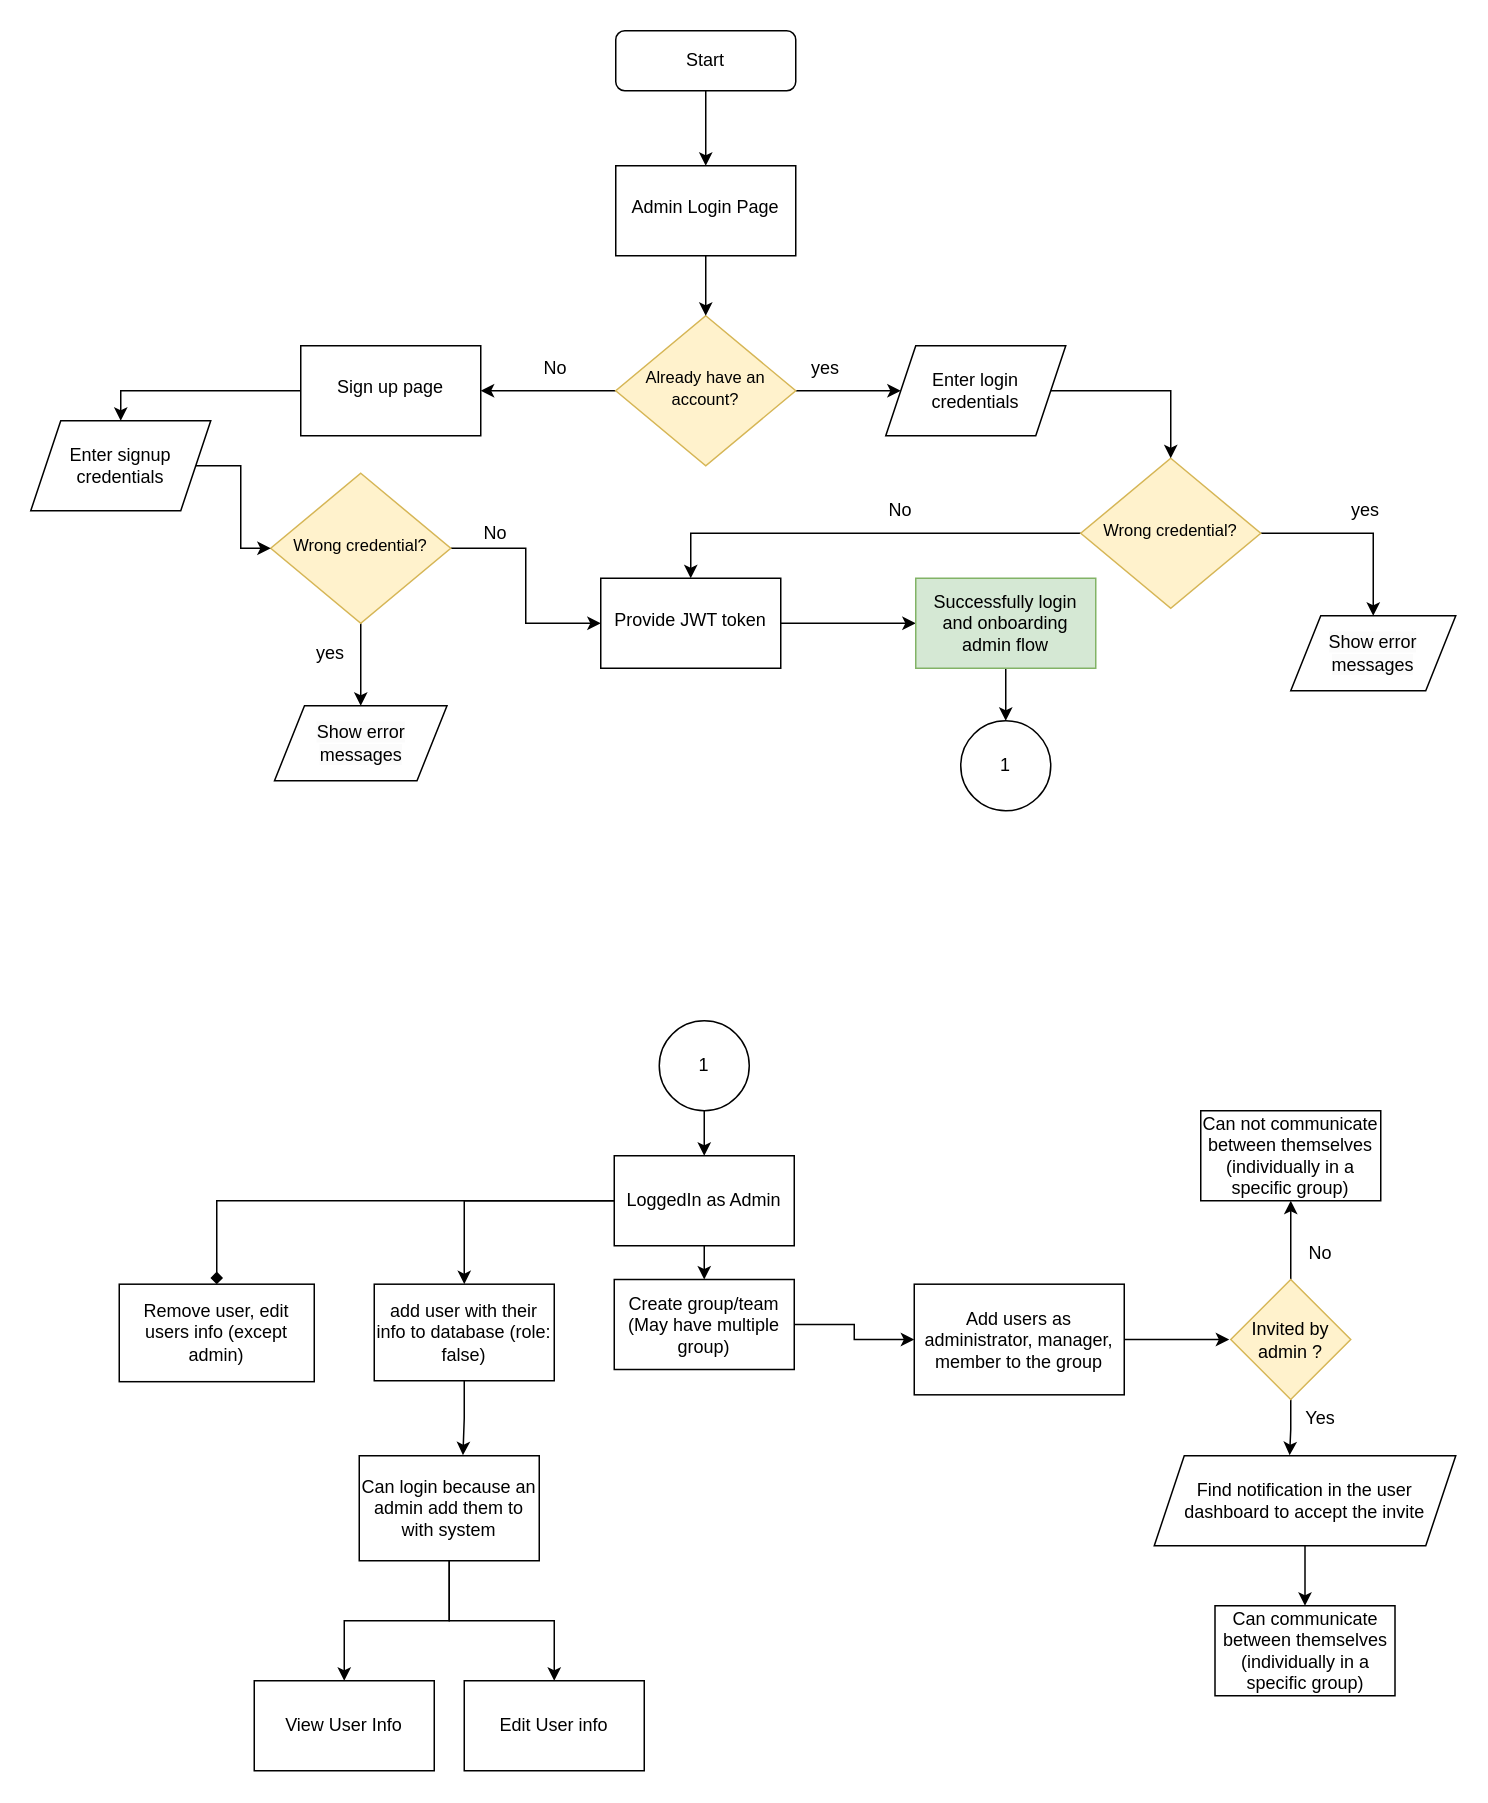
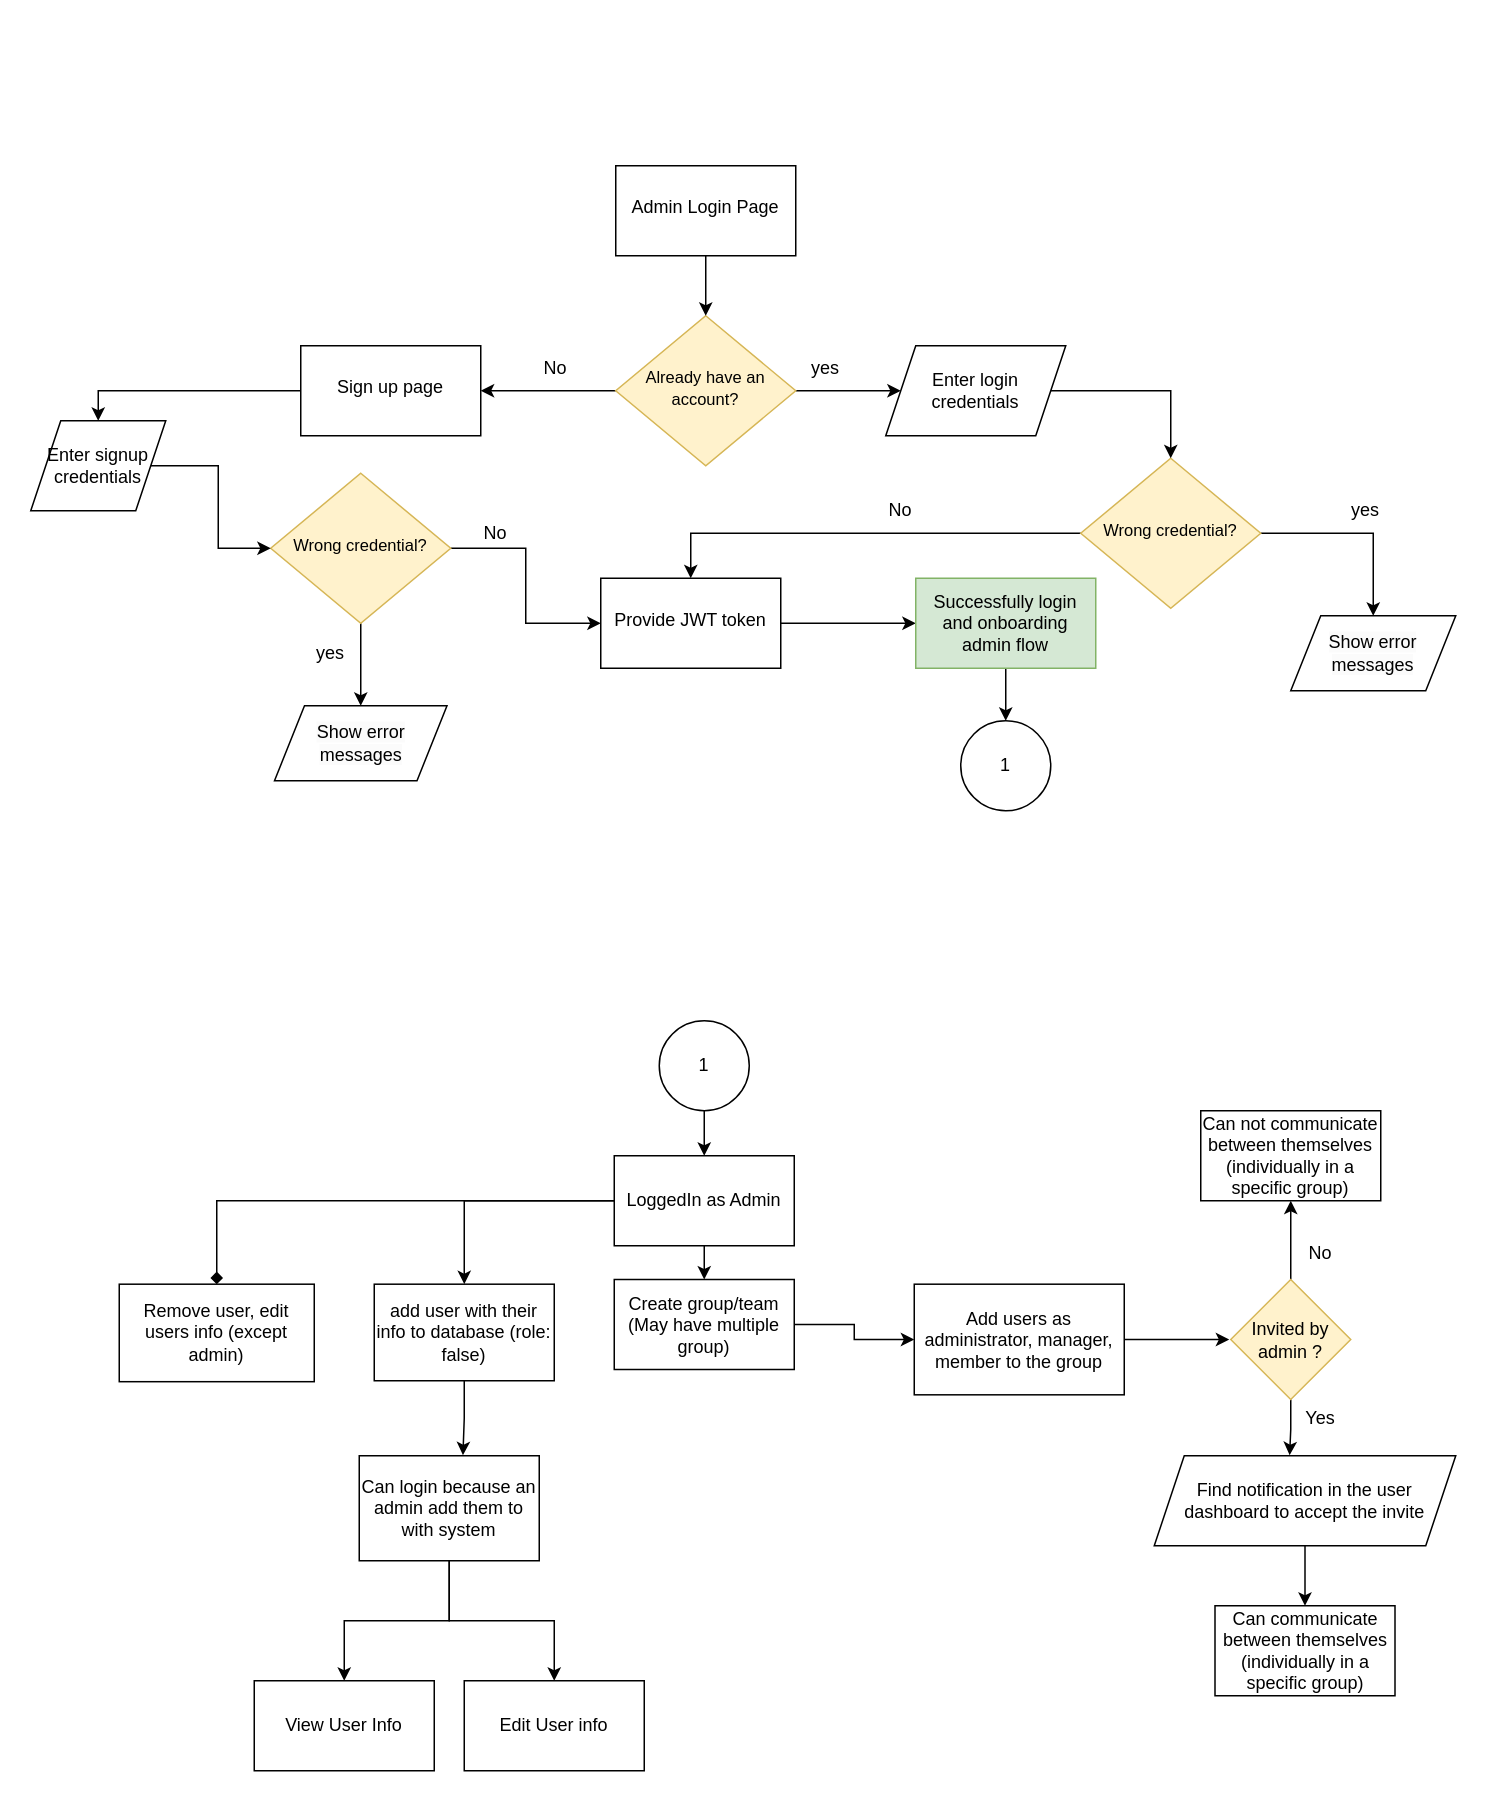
  <mxCell id="0" />
  <mxCell id="1" parent="0" />
  <mxCell id="2" value="" style="edgeStyle=orthogonalEdgeStyle;rounded=0;orthogonalLoop=1;jettySize=auto;html=1;" edge="1" parent="1" source="4" target="6"><mxGeometry relative="1" as="geometry" /></mxCell>
  <mxCell id="3" style="edgeStyle=orthogonalEdgeStyle;rounded=0;orthogonalLoop=1;jettySize=auto;html=1;entryX=0;entryY=0.5;entryDx=0;entryDy=0;" edge="1" parent="1" source="4" target="54"><mxGeometry relative="1" as="geometry"><mxPoint x="594" y="260" as="targetPoint" /></mxGeometry></mxCell>
  <mxCell id="4" value="&lt;font style=&quot;font-size: 11px;&quot;&gt;Already have an account?&lt;/font&gt;" style="rhombus;whiteSpace=wrap;html=1;shadow=0;fontFamily=Helvetica;fontSize=12;align=center;strokeWidth=1;spacing=6;spacingTop=-4;fillColor=#fff2cc;strokeColor=#d6b656;" parent="1" vertex="1"><mxGeometry x="410" y="210" width="120" height="100" as="geometry" /></mxCell>
  <mxCell id="5" style="edgeStyle=orthogonalEdgeStyle;rounded=0;orthogonalLoop=1;jettySize=auto;html=1;entryX=0.5;entryY=0;entryDx=0;entryDy=0;" edge="1" parent="1" source="6" target="48"><mxGeometry relative="1" as="geometry" /></mxCell>
  <mxCell id="6" value="Sign up page" style="whiteSpace=wrap;html=1;shadow=0;strokeWidth=1;spacing=6;spacingTop=-4;" vertex="1" parent="1"><mxGeometry x="200" y="230" width="120" height="60" as="geometry" /></mxCell>
  <mxCell id="7" value="No" style="text;strokeColor=none;align=center;fillColor=none;html=1;verticalAlign=middle;whiteSpace=wrap;rounded=0;" vertex="1" parent="1"><mxGeometry x="340" y="230" width="60" height="30" as="geometry" /></mxCell>
  <mxCell id="8" style="edgeStyle=orthogonalEdgeStyle;rounded=0;orthogonalLoop=1;jettySize=auto;html=1;entryX=0;entryY=0.5;entryDx=0;entryDy=0;" edge="1" parent="1" source="9" target="51"><mxGeometry relative="1" as="geometry" /></mxCell>
  <mxCell id="9" value="Provide JWT token" style="whiteSpace=wrap;html=1;shadow=0;strokeWidth=1;spacing=6;spacingTop=-4;" vertex="1" parent="1"><mxGeometry x="400" y="385" width="120" height="60" as="geometry" /></mxCell>
  <mxCell id="10" value="yes" style="text;strokeColor=none;align=center;fillColor=none;html=1;verticalAlign=middle;whiteSpace=wrap;rounded=0;" vertex="1" parent="1"><mxGeometry x="190" y="420" width="60" height="30" as="geometry" /></mxCell>
  <mxCell id="11" value="yes" style="text;strokeColor=none;align=center;fillColor=none;html=1;verticalAlign=middle;whiteSpace=wrap;rounded=0;" vertex="1" parent="1"><mxGeometry x="880" y="325" width="60" height="30" as="geometry" /></mxCell>
  <mxCell id="12" style="edgeStyle=orthogonalEdgeStyle;rounded=0;orthogonalLoop=1;jettySize=auto;html=1;entryX=0;entryY=0.5;entryDx=0;entryDy=0;" edge="1" parent="1" source="14" target="9"><mxGeometry relative="1" as="geometry" /></mxCell>
  <mxCell id="13" style="edgeStyle=orthogonalEdgeStyle;rounded=0;orthogonalLoop=1;jettySize=auto;html=1;entryX=0.5;entryY=0;entryDx=0;entryDy=0;" edge="1" parent="1" source="14" target="52"><mxGeometry relative="1" as="geometry" /></mxCell>
  <mxCell id="14" value="&lt;font style=&quot;font-size: 11px;&quot;&gt;Wrong credential?&lt;/font&gt;" style="rhombus;whiteSpace=wrap;html=1;shadow=0;fontFamily=Helvetica;fontSize=12;align=center;strokeWidth=1;spacing=6;spacingTop=-4;fillColor=#fff2cc;strokeColor=#d6b656;" vertex="1" parent="1"><mxGeometry x="180" y="315" width="120" height="100" as="geometry" /></mxCell>
  <mxCell id="15" style="edgeStyle=orthogonalEdgeStyle;rounded=0;orthogonalLoop=1;jettySize=auto;html=1;entryX=0.5;entryY=0;entryDx=0;entryDy=0;" edge="1" parent="1" source="17" target="9"><mxGeometry relative="1" as="geometry" /></mxCell>
  <mxCell id="16" style="edgeStyle=orthogonalEdgeStyle;rounded=0;orthogonalLoop=1;jettySize=auto;html=1;" edge="1" parent="1" source="17" target="53"><mxGeometry relative="1" as="geometry"><mxPoint x="930" y="385" as="targetPoint" /></mxGeometry></mxCell>
  <mxCell id="17" value="&lt;font style=&quot;font-size: 11px;&quot;&gt;Wrong credential?&lt;/font&gt;" style="rhombus;whiteSpace=wrap;html=1;shadow=0;fontFamily=Helvetica;fontSize=12;align=center;strokeWidth=1;spacing=6;spacingTop=-4;fillColor=#fff2cc;strokeColor=#d6b656;" vertex="1" parent="1"><mxGeometry x="720" y="305" width="120" height="100" as="geometry" /></mxCell>
  <mxCell id="18" value="No" style="text;strokeColor=none;align=center;fillColor=none;html=1;verticalAlign=middle;whiteSpace=wrap;rounded=0;" vertex="1" parent="1"><mxGeometry x="570" y="325" width="60" height="30" as="geometry" /></mxCell>
  <mxCell id="19" value="yes" style="text;strokeColor=none;align=center;fillColor=none;html=1;verticalAlign=middle;whiteSpace=wrap;rounded=0;" vertex="1" parent="1"><mxGeometry x="520" y="230" width="60" height="30" as="geometry" /></mxCell>
  <mxCell id="20" value="1" style="ellipse;whiteSpace=wrap;html=1;aspect=fixed;" vertex="1" parent="1"><mxGeometry x="640" y="480" width="60" height="60" as="geometry" /></mxCell>
- <mxCell id="21" style="edgeStyle=orthogonalEdgeStyle;rounded=0;orthogonalLoop=1;jettySize=auto;html=1;entryX=0.5;entryY=0;entryDx=0;entryDy=0;" edge="1" parent="1" source="22" target="25"><mxGeometry relative="1" as="geometry" /></mxCell>
- <mxCell id="22" value="Start" style="rounded=1;whiteSpace=wrap;html=1;fontSize=12;glass=0;strokeWidth=1;shadow=0;" vertex="1" parent="1"><mxGeometry x="410" y="20" width="120" height="40" as="geometry" /></mxCell>
  <mxCell id="23" style="edgeStyle=orthogonalEdgeStyle;rounded=0;orthogonalLoop=1;jettySize=auto;html=1;entryX=0.5;entryY=0;entryDx=0;entryDy=0;exitX=1;exitY=0.5;exitDx=0;exitDy=0;" edge="1" parent="1" source="54" target="17"><mxGeometry relative="1" as="geometry"><mxPoint x="714" y="260" as="sourcePoint" /></mxGeometry></mxCell>
  <mxCell id="24" style="edgeStyle=orthogonalEdgeStyle;rounded=0;orthogonalLoop=1;jettySize=auto;html=1;entryX=0.5;entryY=0;entryDx=0;entryDy=0;" edge="1" parent="1" source="25" target="4"><mxGeometry relative="1" as="geometry" /></mxCell>
  <mxCell id="25" value="Admin Login Page" style="whiteSpace=wrap;html=1;shadow=0;strokeWidth=1;spacing=6;spacingTop=-4;" vertex="1" parent="1"><mxGeometry x="410" y="110" width="120" height="60" as="geometry" /></mxCell>
  <mxCell id="26" value="" style="edgeStyle=orthogonalEdgeStyle;rounded=0;orthogonalLoop=1;jettySize=auto;html=1;" edge="1" parent="1" source="27" target="42"><mxGeometry relative="1" as="geometry" /></mxCell>
  <mxCell id="27" value="1" style="ellipse;whiteSpace=wrap;html=1;aspect=fixed;" vertex="1" parent="1"><mxGeometry x="439" y="680" width="60" height="60" as="geometry" /></mxCell>
  <mxCell id="28" style="edgeStyle=orthogonalEdgeStyle;rounded=0;orthogonalLoop=1;jettySize=auto;html=1;entryX=0;entryY=0.5;entryDx=0;entryDy=0;" edge="1" parent="1" source="29" target="35"><mxGeometry relative="1" as="geometry" /></mxCell>
  <mxCell id="29" value="Create group/team (May have multiple group)" style="whiteSpace=wrap;html=1;" vertex="1" parent="1"><mxGeometry x="409" y="852.5" width="120" height="60" as="geometry" /></mxCell>
  <mxCell id="30" value="" style="edgeStyle=orthogonalEdgeStyle;rounded=0;orthogonalLoop=1;jettySize=auto;html=1;" edge="1" parent="1" source="32" target="37"><mxGeometry relative="1" as="geometry" /></mxCell>
  <mxCell id="31" value="" style="edgeStyle=orthogonalEdgeStyle;rounded=0;orthogonalLoop=1;jettySize=auto;html=1;" edge="1" parent="1" source="32" target="38"><mxGeometry relative="1" as="geometry" /></mxCell>
  <mxCell id="32" value="Can login because an admin add them to with system" style="whiteSpace=wrap;html=1;" vertex="1" parent="1"><mxGeometry x="239" y="970" width="120" height="70" as="geometry" /></mxCell>
  <mxCell id="33" value="Can not communicate between themselves (individually in a specific group)" style="whiteSpace=wrap;html=1;" vertex="1" parent="1"><mxGeometry x="800" y="740" width="120" height="60" as="geometry" /></mxCell>
  <mxCell id="34" style="edgeStyle=orthogonalEdgeStyle;rounded=0;orthogonalLoop=1;jettySize=auto;html=1;" edge="1" parent="1" source="35"><mxGeometry relative="1" as="geometry"><mxPoint x="819" y="892.505" as="targetPoint" /></mxGeometry></mxCell>
  <mxCell id="35" value="Add users as administrator, manager, member to the group" style="whiteSpace=wrap;html=1;" vertex="1" parent="1"><mxGeometry x="609" y="855.63" width="140" height="73.75" as="geometry" /></mxCell>
  <mxCell id="36" value="Remove user, edit users info (except admin)" style="whiteSpace=wrap;html=1;" vertex="1" parent="1"><mxGeometry x="79" y="855.63" width="130" height="65" as="geometry" /></mxCell>
  <mxCell id="37" value="View User Info" style="whiteSpace=wrap;html=1;" vertex="1" parent="1"><mxGeometry x="169" y="1120" width="120" height="60" as="geometry" /></mxCell>
  <mxCell id="38" value="Edit User info" style="whiteSpace=wrap;html=1;" vertex="1" parent="1"><mxGeometry x="309" y="1120" width="120" height="60" as="geometry" /></mxCell>
  <mxCell id="39" style="edgeStyle=orthogonalEdgeStyle;rounded=0;orthogonalLoop=1;jettySize=auto;html=1;entryX=0.5;entryY=0;entryDx=0;entryDy=0;" edge="1" parent="1" source="42" target="29"><mxGeometry relative="1" as="geometry" /></mxCell>
  <mxCell id="40" style="edgeStyle=orthogonalEdgeStyle;rounded=0;orthogonalLoop=1;jettySize=auto;html=1;entryX=0.5;entryY=0;entryDx=0;entryDy=0;endArrow=diamond;" edge="1" parent="1" source="42" target="36"><mxGeometry relative="1" as="geometry" /></mxCell>
  <mxCell id="41" style="edgeStyle=orthogonalEdgeStyle;rounded=0;orthogonalLoop=1;jettySize=auto;html=1;" edge="1" parent="1" source="42" target="44"><mxGeometry relative="1" as="geometry" /></mxCell>
  <mxCell id="42" value="LoggedIn as Admin" style="whiteSpace=wrap;html=1;" vertex="1" parent="1"><mxGeometry x="409" y="770" width="120" height="60" as="geometry" /></mxCell>
  <mxCell id="43" style="edgeStyle=orthogonalEdgeStyle;rounded=0;orthogonalLoop=1;jettySize=auto;html=1;entryX=0.576;entryY=-0.005;entryDx=0;entryDy=0;entryPerimeter=0;" edge="1" parent="1" source="44" target="32"><mxGeometry relative="1" as="geometry" /></mxCell>
  <mxCell id="44" value="add user with their info to database (role: false)" style="whiteSpace=wrap;html=1;" vertex="1" parent="1"><mxGeometry x="249" y="855.63" width="120" height="64.37" as="geometry" /></mxCell>
  <mxCell id="45" style="edgeStyle=orthogonalEdgeStyle;rounded=0;orthogonalLoop=1;jettySize=auto;html=1;entryX=0.5;entryY=0;entryDx=0;entryDy=0;" edge="1" parent="1" source="46" target="60"><mxGeometry relative="1" as="geometry" /></mxCell>
  <mxCell id="46" value="Find notification in the user dashboard to accept the invite" style="shape=parallelogram;perimeter=parallelogramPerimeter;whiteSpace=wrap;html=1;fixedSize=1;" vertex="1" parent="1"><mxGeometry x="769" y="970" width="201" height="60" as="geometry" /></mxCell>
  <mxCell id="47" style="edgeStyle=orthogonalEdgeStyle;rounded=0;orthogonalLoop=1;jettySize=auto;html=1;entryX=0;entryY=0.5;entryDx=0;entryDy=0;" edge="1" parent="1" source="48" target="14"><mxGeometry relative="1" as="geometry" /></mxCell>
- <mxCell id="48" value="Enter signup credentials" style="shape=parallelogram;perimeter=parallelogramPerimeter;whiteSpace=wrap;html=1;fixedSize=1;" vertex="1" parent="1"><mxGeometry x="20" y="280" width="120" height="60" as="geometry" /></mxCell>
+ <mxCell id="48" value="Enter signup credentials" style="shape=parallelogram;perimeter=parallelogramPerimeter;whiteSpace=wrap;html=1;fixedSize=1;" vertex="1" parent="1"><mxGeometry x="20" y="280" width="90" height="60" as="geometry" /></mxCell>
  <mxCell id="49" value="No" style="text;strokeColor=none;align=center;fillColor=none;html=1;verticalAlign=middle;whiteSpace=wrap;rounded=0;" vertex="1" parent="1"><mxGeometry x="300" y="340" width="60" height="30" as="geometry" /></mxCell>
  <mxCell id="50" style="edgeStyle=orthogonalEdgeStyle;rounded=0;orthogonalLoop=1;jettySize=auto;html=1;entryX=0.5;entryY=0;entryDx=0;entryDy=0;" edge="1" parent="1" source="51" target="20"><mxGeometry relative="1" as="geometry" /></mxCell>
  <mxCell id="51" value="Successfully login and onboarding admin flow" style="rounded=0;whiteSpace=wrap;html=1;fillColor=#d5e8d4;strokeColor=#82b366;" vertex="1" parent="1"><mxGeometry x="610" y="385" width="120" height="60" as="geometry" /></mxCell>
  <mxCell id="52" value="&lt;span style=&quot;color: rgb(0, 0, 0); font-family: Helvetica; font-size: 12px; font-style: normal; font-variant-ligatures: normal; font-variant-caps: normal; font-weight: 400; letter-spacing: normal; orphans: 2; text-align: center; text-indent: 0px; text-transform: none; widows: 2; word-spacing: 0px; -webkit-text-stroke-width: 0px; background-color: rgb(251, 251, 251); text-decoration-thickness: initial; text-decoration-style: initial; text-decoration-color: initial; float: none; display: inline !important;&quot;&gt;Show error &lt;br&gt;messages&lt;/span&gt;" style="shape=parallelogram;perimeter=parallelogramPerimeter;whiteSpace=wrap;html=1;fixedSize=1;" vertex="1" parent="1"><mxGeometry x="182.5" y="470" width="115" height="50" as="geometry" /></mxCell>
  <mxCell id="53" value="&lt;span style=&quot;color: rgb(0, 0, 0); font-family: Helvetica; font-size: 12px; font-style: normal; font-variant-ligatures: normal; font-variant-caps: normal; font-weight: 400; letter-spacing: normal; orphans: 2; text-align: center; text-indent: 0px; text-transform: none; widows: 2; word-spacing: 0px; -webkit-text-stroke-width: 0px; background-color: rgb(251, 251, 251); text-decoration-thickness: initial; text-decoration-style: initial; text-decoration-color: initial; float: none; display: inline !important;&quot;&gt;Show error &lt;br&gt;messages&lt;/span&gt;" style="shape=parallelogram;perimeter=parallelogramPerimeter;whiteSpace=wrap;html=1;fixedSize=1;" vertex="1" parent="1"><mxGeometry x="860" y="410" width="110" height="50" as="geometry" /></mxCell>
  <mxCell id="54" value="Enter login credentials" style="shape=parallelogram;perimeter=parallelogramPerimeter;whiteSpace=wrap;html=1;fixedSize=1;" vertex="1" parent="1"><mxGeometry x="590" y="230" width="120" height="60" as="geometry" /></mxCell>
  <mxCell id="55" style="edgeStyle=orthogonalEdgeStyle;rounded=0;orthogonalLoop=1;jettySize=auto;html=1;entryX=0.5;entryY=1;entryDx=0;entryDy=0;" edge="1" parent="1" source="57" target="33"><mxGeometry relative="1" as="geometry" /></mxCell>
  <mxCell id="56" style="edgeStyle=orthogonalEdgeStyle;rounded=0;orthogonalLoop=1;jettySize=auto;html=1;entryX=0.449;entryY=-0.006;entryDx=0;entryDy=0;entryPerimeter=0;" edge="1" parent="1" source="57" target="46"><mxGeometry relative="1" as="geometry" /></mxCell>
  <mxCell id="57" value="Invited by admin ?" style="rhombus;whiteSpace=wrap;html=1;fillColor=#fff2cc;strokeColor=#d6b656;" vertex="1" parent="1"><mxGeometry x="820" y="852.505" width="80" height="80" as="geometry" /></mxCell>
  <mxCell id="58" value="Yes" style="text;strokeColor=none;align=center;fillColor=none;html=1;verticalAlign=middle;whiteSpace=wrap;rounded=0;" vertex="1" parent="1"><mxGeometry x="850" y="929.99" width="60" height="30" as="geometry" /></mxCell>
  <mxCell id="59" value="No" style="text;strokeColor=none;align=center;fillColor=none;html=1;verticalAlign=middle;whiteSpace=wrap;rounded=0;" vertex="1" parent="1"><mxGeometry x="850" y="819.99" width="60" height="30" as="geometry" /></mxCell>
  <mxCell id="60" value="Can communicate between themselves (individually in a specific group)" style="whiteSpace=wrap;html=1;" vertex="1" parent="1"><mxGeometry x="809.5" y="1070" width="120" height="60" as="geometry" /></mxCell>
